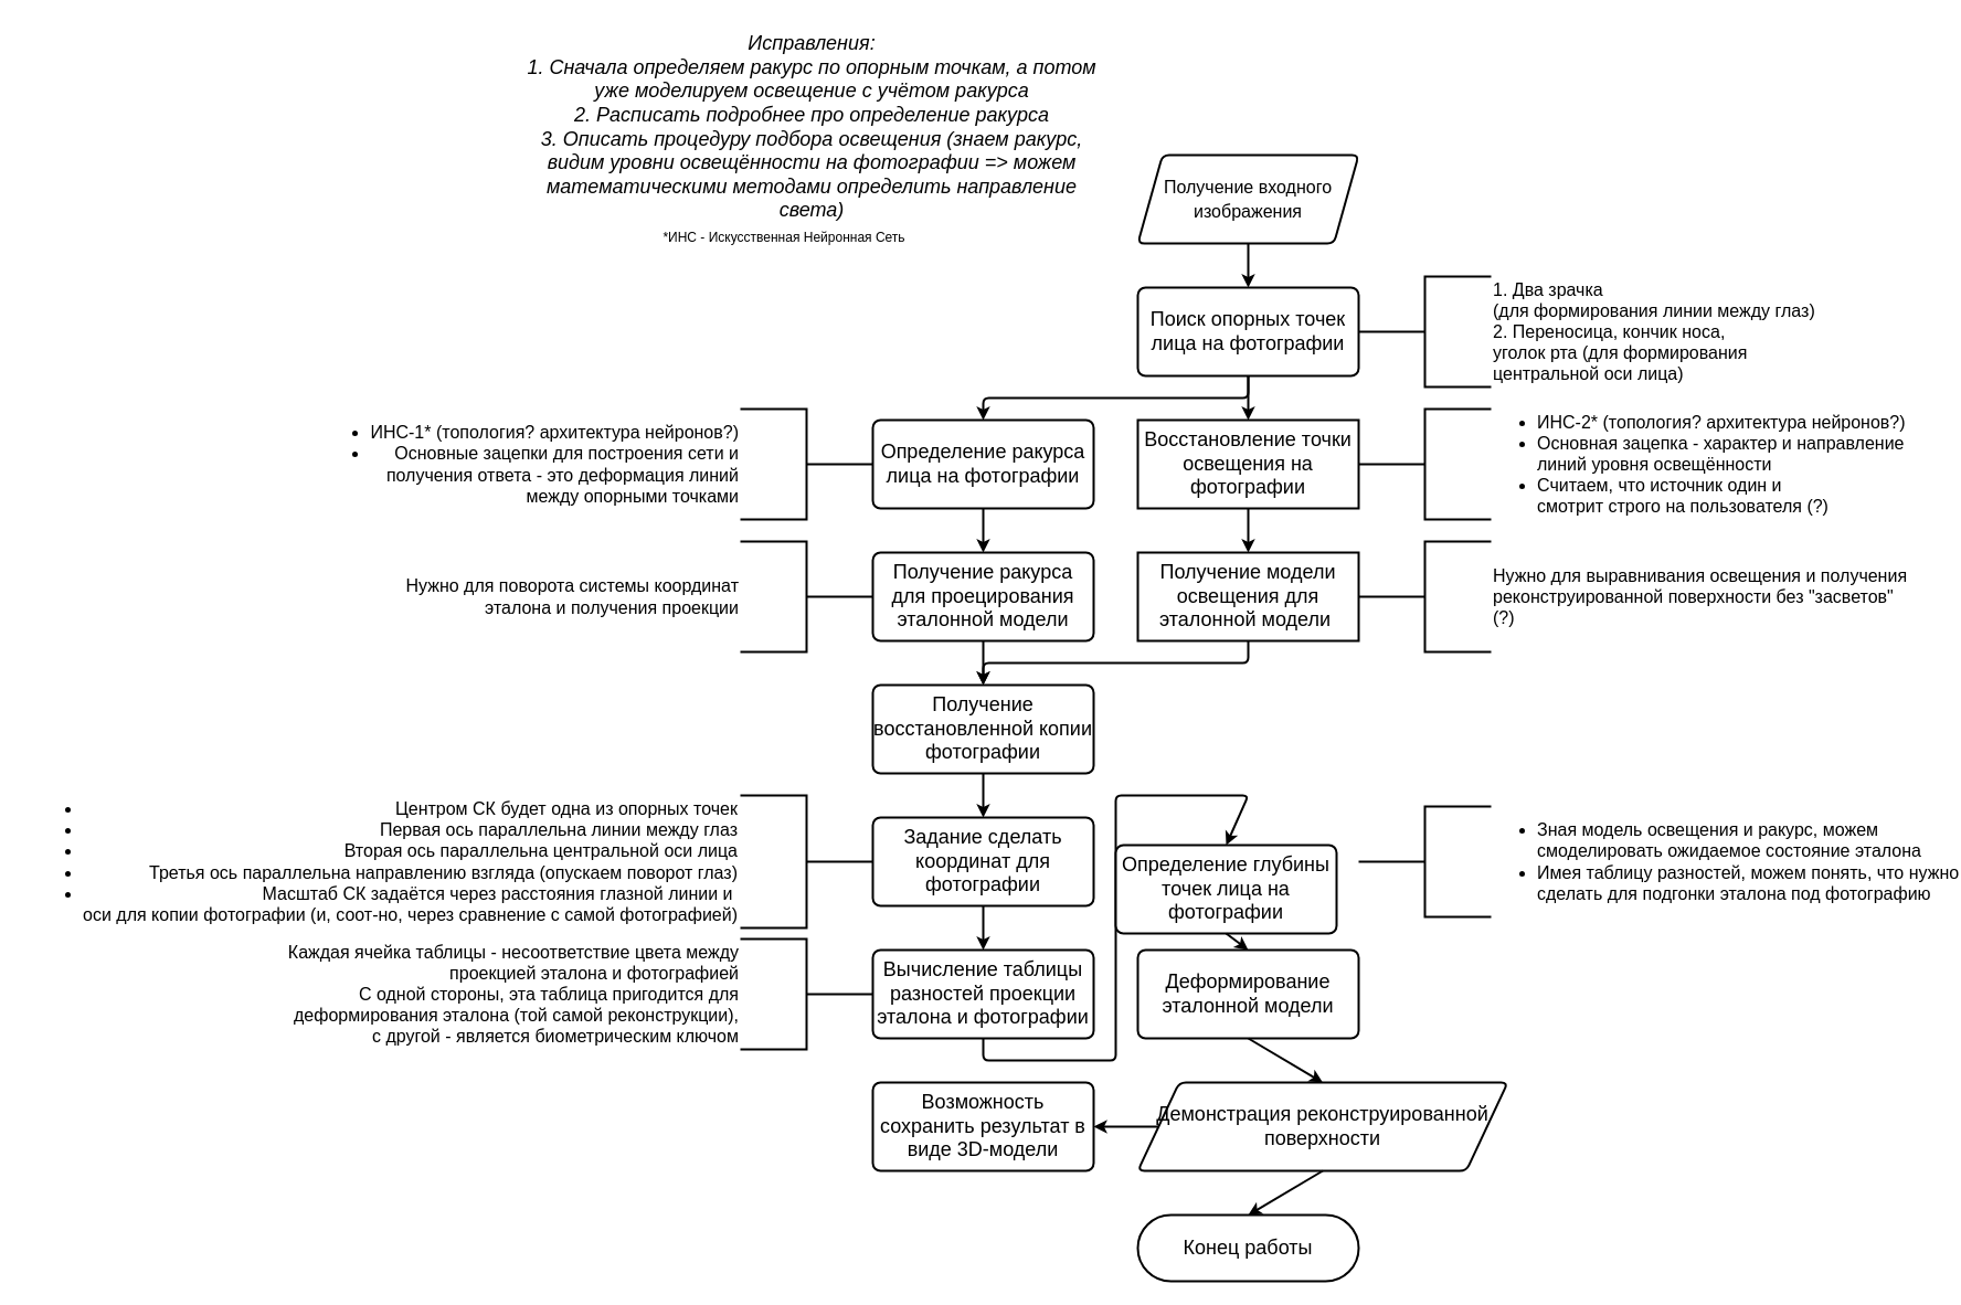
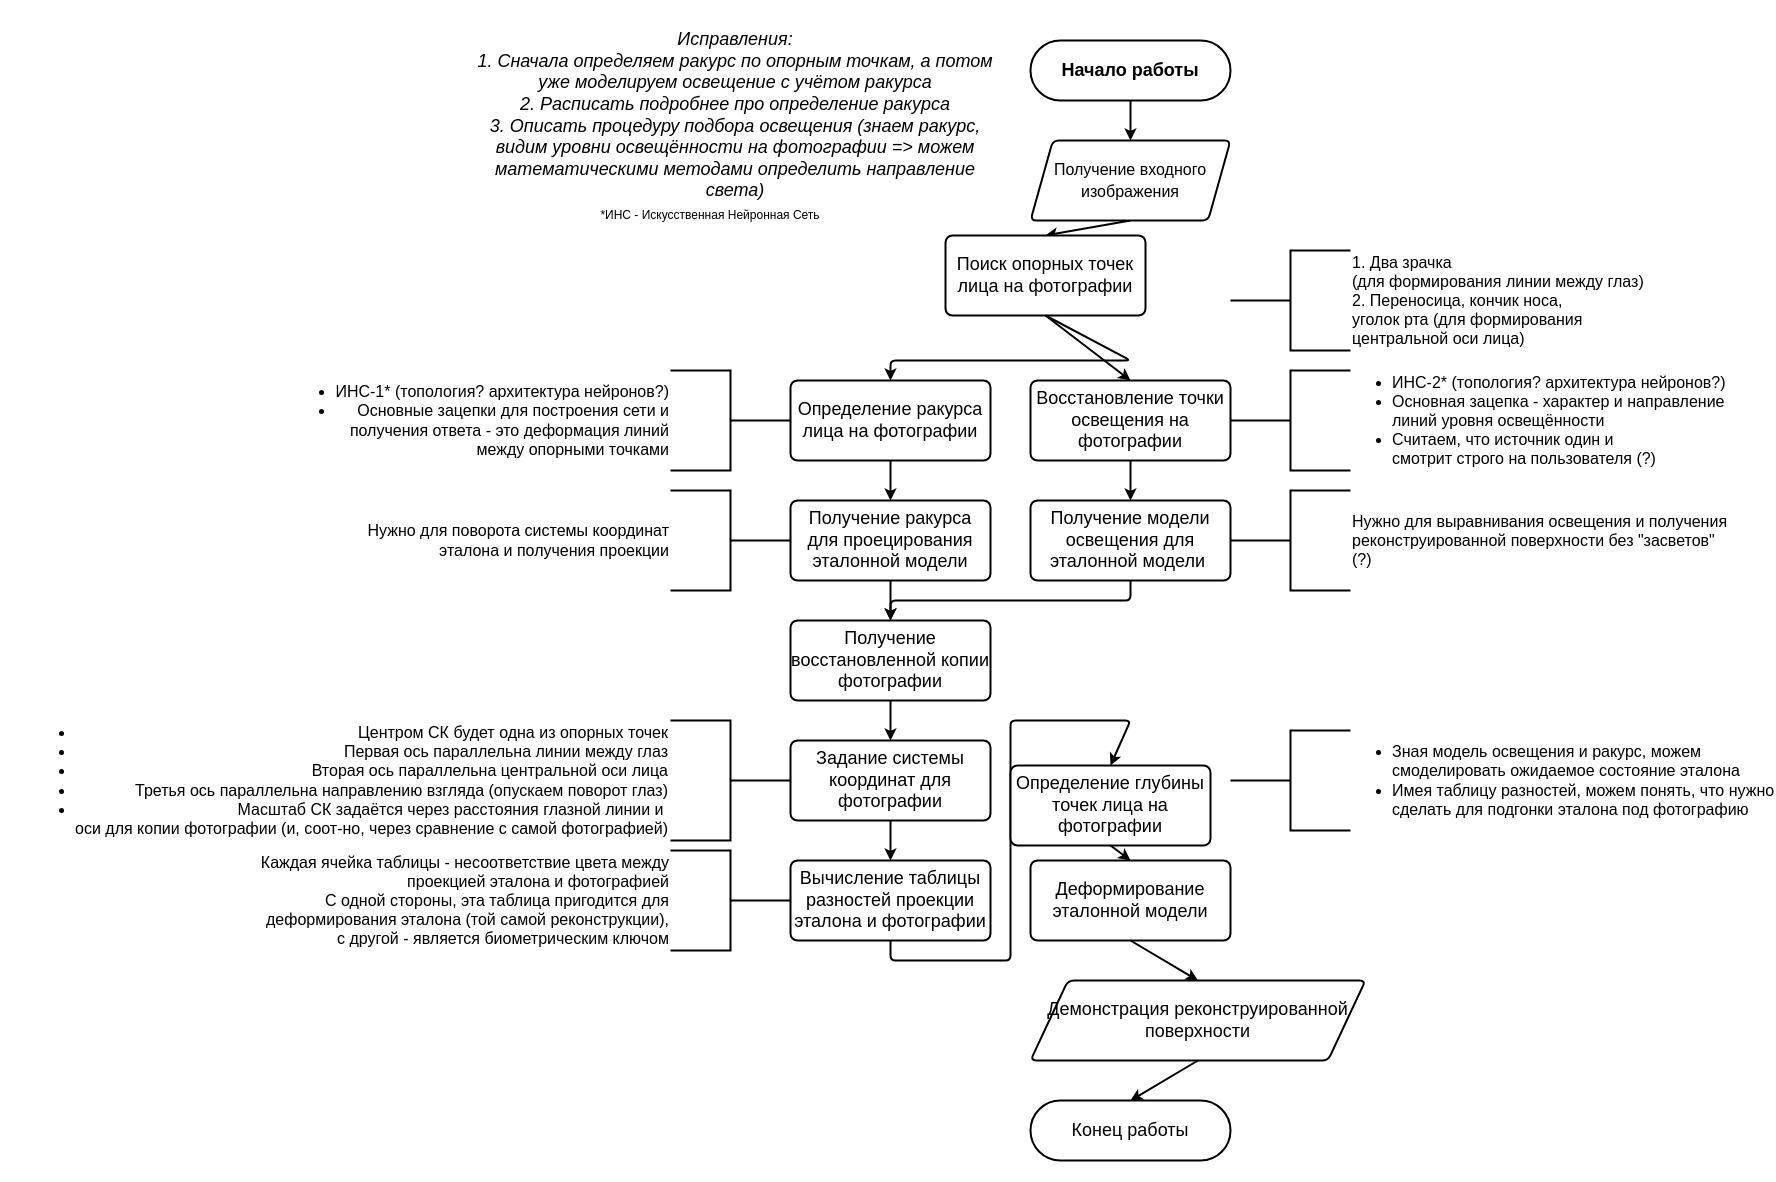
  <mxCell id="0" />
  <mxCell id="1" parent="0" />
+ <mxCell id="2" value="Начало работы&lt;br style=&quot;font-size: 18px;&quot;&gt;" style="rounded=1;whiteSpace=wrap;html=1;arcSize=50;fontSize=18;fontStyle=1;strokeWidth=2;" parent="1" vertex="1"><mxGeometry x="1030" y="40" width="200" height="60" as="geometry" /></mxCell>
+ <mxCell id="3" value="" style="endArrow=classic;html=1;fontSize=18;strokeWidth=2;exitX=0.5;exitY=1;exitDx=0;exitDy=0;exitPerimeter=0;entryX=0.5;entryY=0;entryDx=0;entryDy=0;" parent="1" source="2" target="5" edge="1"><mxGeometry width="50" height="50" relative="1" as="geometry"><mxPoint x="1140" y="420" as="sourcePoint" /><mxPoint x="1130" y="140" as="targetPoint" /></mxGeometry></mxCell>
  <mxCell id="4" value="" style="endArrow=classic;html=1;fontSize=18;strokeWidth=2;exitX=0.5;exitY=1;exitDx=0;exitDy=0;entryX=0.5;entryY=0;entryDx=0;entryDy=0;" parent="1" source="5" target="6" edge="1"><mxGeometry width="50" height="50" relative="1" as="geometry"><mxPoint x="1130" y="220" as="sourcePoint" /><mxPoint x="1130" y="260" as="targetPoint" /></mxGeometry></mxCell>
  <mxCell id="5" value="&#10;&#10;&lt;span style=&quot;font-family: helvetica; font-size: 16px; font-style: normal; letter-spacing: normal; text-align: center; text-indent: 0px; text-transform: none; word-spacing: 0px; display: inline; float: none;&quot;&gt;Получение входного изображения&lt;/span&gt;&#10;&#10;" style="shape=parallelogram;html=1;strokeWidth=2;perimeter=parallelogramPerimeter;whiteSpace=wrap;rounded=1;arcSize=12;size=0.112;fontSize=18;labelBackgroundColor=none;fontStyle=0" parent="1" vertex="1"><mxGeometry x="1030" y="140" width="200" height="80" as="geometry" /></mxCell>
- <mxCell id="6" value="&lt;span&gt;Поиск опорных точек лица на фотографии&lt;/span&gt;" style="rounded=1;whiteSpace=wrap;html=1;absoluteArcSize=1;arcSize=14;strokeWidth=2;fontSize=18;fontStyle=0" parent="1" vertex="1"><mxGeometry x="1030" y="260" width="200" height="80" as="geometry" /></mxCell>
+ <mxCell id="6" value="&lt;span&gt;Поиск опорных точек лица на фотографии&lt;/span&gt;" style="rounded=1;whiteSpace=wrap;html=1;absoluteArcSize=1;arcSize=14;strokeWidth=2;fontSize=18;fontStyle=0" parent="1" vertex="1"><mxGeometry x="945" y="235" width="200" height="80" as="geometry" /></mxCell>
  <mxCell id="7" value="1. Два зрачка &lt;br style=&quot;font-size: 16px&quot;&gt;(для формирования линии между глаз)&lt;br style=&quot;font-size: 16px&quot;&gt;2. Переносица, кончик носа, &lt;br&gt;уголок рта (для формирования &lt;br&gt;центральной оси лица)" style="strokeWidth=2;html=1;shape=mxgraph.flowchart.annotation_2;align=left;labelPosition=right;pointerEvents=1;labelBackgroundColor=none;fillColor=#ffffff;fontSize=16;fontColor=#000000;" parent="1" vertex="1"><mxGeometry x="1230" y="250" width="120" height="100" as="geometry" /></mxCell>
  <mxCell id="8" value="" style="endArrow=classic;html=1;fontSize=18;strokeWidth=2;entryX=0.5;entryY=0;entryDx=0;entryDy=0;exitX=0.5;exitY=1;exitDx=0;exitDy=0;arcSize=10;" parent="1" source="6" target="9" edge="1"><mxGeometry width="50" height="50" relative="1" as="geometry"><mxPoint x="1150" y="350" as="sourcePoint" /><mxPoint x="1130" y="380" as="targetPoint" /><Array as="points"><mxPoint x="1130" y="360" /><mxPoint x="890" y="360" /></Array></mxGeometry></mxCell>
  <mxCell id="9" value="&lt;span&gt;Определение ракурса лица на фотографии&lt;/span&gt;" style="rounded=1;whiteSpace=wrap;html=1;absoluteArcSize=1;arcSize=14;strokeWidth=2;fontSize=18;fontStyle=0" parent="1" vertex="1"><mxGeometry x="790" y="380" width="200" height="80" as="geometry" /></mxCell>
  <mxCell id="10" value="" style="endArrow=classic;html=1;fontSize=18;strokeWidth=2;entryX=0.5;entryY=0;entryDx=0;entryDy=0;exitX=0.5;exitY=1;exitDx=0;exitDy=0;" parent="1" source="6" target="11" edge="1"><mxGeometry width="50" height="50" relative="1" as="geometry"><mxPoint x="1130" y="460" as="sourcePoint" /><mxPoint x="1130" y="500" as="targetPoint" /></mxGeometry></mxCell>
- <mxCell id="11" value="Восстановление точки освещения на фотографии" style="whiteSpace=wrap;html=1;absoluteArcSize=1;arcSize=14;strokeWidth=2;fontSize=18;fontStyle=0;rounded=0;" parent="1" vertex="1"><mxGeometry x="1030" y="380" width="200" height="80" as="geometry" /></mxCell>
+ <mxCell id="11" value="Восстановление точки освещения на фотографии" style="rounded=1;whiteSpace=wrap;html=1;absoluteArcSize=1;arcSize=14;strokeWidth=2;fontSize=18;fontStyle=0" parent="1" vertex="1"><mxGeometry x="1030" y="380" width="200" height="80" as="geometry" /></mxCell>
  <mxCell id="12" value="&lt;ul&gt;&lt;li&gt;ИНС-1* (топология? архитектура нейронов?)&lt;/li&gt;&lt;li&gt;Основные зацепки для построения сети и&lt;br&gt;получения ответа - это деформация линий&lt;br&gt;между опорными точками&lt;/li&gt;&lt;/ul&gt;" style="strokeWidth=2;html=1;shape=mxgraph.flowchart.annotation_2;align=right;labelPosition=left;pointerEvents=1;labelBackgroundColor=none;fillColor=#ffffff;fontSize=16;fontColor=#000000;flipH=0;direction=west;verticalLabelPosition=middle;verticalAlign=middle;" parent="1" vertex="1"><mxGeometry x="670" y="370" width="120" height="100" as="geometry" /></mxCell>
  <mxCell id="13" value="&lt;ul&gt;&lt;li&gt;ИНС-2* (топология? архитектура нейронов?)&lt;/li&gt;&lt;li&gt;Основная зацепка - характер и направление&lt;br&gt;линий уровня освещённости&lt;/li&gt;&lt;li&gt;Считаем, что источник один и&lt;br&gt;смотрит строго на пользователя (?)&lt;/li&gt;&lt;/ul&gt;" style="strokeWidth=2;html=1;shape=mxgraph.flowchart.annotation_2;align=left;labelPosition=right;pointerEvents=1;labelBackgroundColor=none;fillColor=#ffffff;fontSize=16;fontColor=#000000;" parent="1" vertex="1"><mxGeometry x="1230" y="370" width="120" height="100" as="geometry" /></mxCell>
  <mxCell id="14" value="" style="endArrow=classic;html=1;fontSize=18;strokeWidth=2;entryX=0.5;entryY=0;entryDx=0;entryDy=0;exitX=0.5;exitY=1;exitDx=0;exitDy=0;arcSize=10;" parent="1" source="19" target="15" edge="1"><mxGeometry width="50" height="50" relative="1" as="geometry"><mxPoint x="1130" y="700" as="sourcePoint" /><mxPoint x="1130" y="740" as="targetPoint" /><Array as="points"><mxPoint x="1130" y="600" /><mxPoint x="890" y="600" /></Array></mxGeometry></mxCell>
  <mxCell id="15" value="Получение восстановленной копии фотографии" style="rounded=1;whiteSpace=wrap;html=1;absoluteArcSize=1;arcSize=14;strokeWidth=2;fontSize=18;fontStyle=0" parent="1" vertex="1"><mxGeometry x="790" y="620" width="200" height="80" as="geometry" /></mxCell>
  <mxCell id="16" value="" style="endArrow=classic;html=1;fontSize=18;strokeWidth=2;entryX=0.5;entryY=0;entryDx=0;entryDy=0;exitX=0.5;exitY=1;exitDx=0;exitDy=0;arcSize=10;" parent="1" source="9" target="17" edge="1"><mxGeometry width="50" height="50" relative="1" as="geometry"><mxPoint x="890" y="460" as="sourcePoint" /><mxPoint x="890" y="500" as="targetPoint" /></mxGeometry></mxCell>
  <mxCell id="17" value="Получение ракурса для проецирования эталонной модели" style="rounded=1;whiteSpace=wrap;html=1;absoluteArcSize=1;arcSize=14;strokeWidth=2;fontSize=18;fontStyle=0" parent="1" vertex="1"><mxGeometry x="790" y="500" width="200" height="80" as="geometry" /></mxCell>
  <mxCell id="18" value="" style="endArrow=classic;html=1;fontSize=18;strokeWidth=2;arcSize=10;exitX=0.5;exitY=1;exitDx=0;exitDy=0;entryX=0.5;entryY=0;entryDx=0;entryDy=0;" parent="1" source="11" target="19" edge="1"><mxGeometry width="50" height="50" relative="1" as="geometry"><mxPoint x="1150" y="585" as="sourcePoint" /><mxPoint x="860" y="610" as="targetPoint" /></mxGeometry></mxCell>
- <mxCell id="19" value="Получение модели освещения для эталонной модели&amp;nbsp;" style="whiteSpace=wrap;html=1;absoluteArcSize=1;arcSize=14;strokeWidth=2;fontSize=18;fontStyle=0;rounded=0;" parent="1" vertex="1"><mxGeometry x="1030" y="500" width="200" height="80" as="geometry" /></mxCell>
+ <mxCell id="19" value="Получение модели освещения для эталонной модели&amp;nbsp;" style="rounded=1;whiteSpace=wrap;html=1;absoluteArcSize=1;arcSize=14;strokeWidth=2;fontSize=18;fontStyle=0" parent="1" vertex="1"><mxGeometry x="1030" y="500" width="200" height="80" as="geometry" /></mxCell>
  <mxCell id="20" value="" style="endArrow=classic;html=1;fontSize=18;strokeWidth=2;entryX=0.5;entryY=0;entryDx=0;entryDy=0;exitX=0.5;exitY=1;exitDx=0;exitDy=0;arcSize=10;" parent="1" source="17" target="15" edge="1"><mxGeometry width="50" height="50" relative="1" as="geometry"><mxPoint x="1140" y="710" as="sourcePoint" /><mxPoint x="1140" y="750" as="targetPoint" /></mxGeometry></mxCell>
  <mxCell id="21" value="" style="endArrow=classic;html=1;fontSize=18;strokeWidth=2;exitX=0.5;exitY=1;exitDx=0;exitDy=0;entryX=0.5;entryY=0;entryDx=0;entryDy=0;" parent="1" source="15" target="25" edge="1"><mxGeometry width="50" height="50" relative="1" as="geometry"><mxPoint x="910" y="710" as="sourcePoint" /><mxPoint x="896" y="769" as="targetPoint" /></mxGeometry></mxCell>
  <mxCell id="22" value="Вычисление таблицы&lt;br&gt;разностей проекции эталона и&amp;nbsp;фотографии" style="rounded=1;whiteSpace=wrap;html=1;absoluteArcSize=1;arcSize=14;strokeWidth=2;fontSize=18;fontStyle=0" parent="1" vertex="1"><mxGeometry x="790" y="860" width="200" height="80" as="geometry" /></mxCell>
  <mxCell id="23" value="" style="endArrow=classic;html=1;fontSize=18;strokeWidth=2;exitX=0.5;exitY=1;exitDx=0;exitDy=0;entryX=0.5;entryY=0;entryDx=0;entryDy=0;arcSize=10;" parent="1" source="22" target="38" edge="1"><mxGeometry width="50" height="50" relative="1" as="geometry"><mxPoint x="910" y="939" as="sourcePoint" /><mxPoint x="890" y="980" as="targetPoint" /><Array as="points"><mxPoint x="890" y="960" /><mxPoint x="1010" y="960" /><mxPoint x="1010" y="720" /><mxPoint x="1130" y="720" /></Array></mxGeometry></mxCell>
  <mxCell id="24" value="Деформирование эталонной модели" style="rounded=1;whiteSpace=wrap;html=1;absoluteArcSize=1;arcSize=14;strokeWidth=2;fontSize=18;fontStyle=0" parent="1" vertex="1"><mxGeometry x="1030" y="860" width="200" height="80" as="geometry" /></mxCell>
- <mxCell id="25" value="Задание сделать координат для фотографии" style="rounded=1;whiteSpace=wrap;html=1;absoluteArcSize=1;arcSize=14;strokeWidth=2;fontSize=18;fontStyle=0" parent="1" vertex="1"><mxGeometry x="790" y="740" width="200" height="80" as="geometry" /></mxCell>
+ <mxCell id="25" value="Задание системы координат для фотографии" style="rounded=1;whiteSpace=wrap;html=1;absoluteArcSize=1;arcSize=14;strokeWidth=2;fontSize=18;fontStyle=0" parent="1" vertex="1"><mxGeometry x="790" y="740" width="200" height="80" as="geometry" /></mxCell>
  <mxCell id="26" value="" style="endArrow=classic;html=1;fontSize=18;strokeWidth=2;entryX=0.5;entryY=0;entryDx=0;entryDy=0;exitX=0.5;exitY=1;exitDx=0;exitDy=0;" parent="1" source="25" target="22" edge="1"><mxGeometry width="50" height="50" relative="1" as="geometry"><mxPoint x="900" y="950" as="sourcePoint" /><mxPoint x="900" y="990" as="targetPoint" /></mxGeometry></mxCell>
  <mxCell id="27" value="" style="strokeWidth=2;html=1;shape=mxgraph.flowchart.annotation_2;align=right;labelPosition=left;pointerEvents=1;labelBackgroundColor=none;fillColor=#ffffff;fontSize=16;fontColor=#000000;verticalLabelPosition=middle;verticalAlign=middle;flipH=1;" parent="1" vertex="1"><mxGeometry x="670" y="720" width="120" height="120" as="geometry" /></mxCell>
  <mxCell id="28" value="Каждая ячейка таблицы - несоответствие цвета между&lt;br&gt;проекцией эталона и фотографией&lt;br&gt;С одной стороны, эта таблица пригодится для&lt;br&gt;деформирования эталона (той самой реконструкции),&lt;br&gt;с другой - является биометрическим ключом" style="strokeWidth=2;html=1;shape=mxgraph.flowchart.annotation_2;align=right;labelPosition=left;pointerEvents=1;labelBackgroundColor=none;fillColor=#ffffff;fontSize=16;fontColor=#000000;flipH=1;verticalLabelPosition=middle;verticalAlign=middle;" parent="1" vertex="1"><mxGeometry x="670" y="850" width="120" height="100" as="geometry" /></mxCell>
  <mxCell id="29" value="Нужно для выравнивания освещения и получения&lt;br&gt;реконструированной поверхности без &quot;засветов&quot; &lt;br&gt;(?)" style="strokeWidth=2;html=1;shape=mxgraph.flowchart.annotation_2;align=left;labelPosition=right;pointerEvents=1;labelBackgroundColor=none;fillColor=#ffffff;fontSize=16;fontColor=#000000;" parent="1" vertex="1"><mxGeometry x="1230" y="490" width="120" height="100" as="geometry" /></mxCell>
  <mxCell id="30" value="Нужно для поворота системы координат&lt;br&gt;эталона и получения проекции" style="strokeWidth=2;html=1;shape=mxgraph.flowchart.annotation_2;align=right;labelPosition=left;pointerEvents=1;labelBackgroundColor=none;fillColor=#ffffff;fontSize=16;fontColor=#000000;flipH=0;direction=west;verticalLabelPosition=middle;verticalAlign=middle;" parent="1" vertex="1"><mxGeometry x="670" y="490" width="120" height="100" as="geometry" /></mxCell>
  <mxCell id="31" value="*&lt;span style=&quot;color: rgb(0 , 0 , 0) ; font-family: &amp;#34;helvetica&amp;#34; ; font-size: 12px ; font-style: normal ; font-weight: 400 ; letter-spacing: normal ; text-align: center ; text-indent: 0px ; text-transform: none ; word-spacing: 0px ; display: inline ; float: none&quot;&gt;ИНС - Искусственная Нейронная Сеть&lt;/span&gt;" style="text;html=1;strokeColor=none;fillColor=none;align=center;verticalAlign=middle;whiteSpace=wrap;rounded=0;labelBackgroundColor=none;" parent="1" vertex="1"><mxGeometry x="580" y="200" width="260" height="30" as="geometry" /></mxCell>
  <mxCell id="32" value="" style="endArrow=classic;html=1;fontSize=18;strokeWidth=2;exitX=0.5;exitY=1;exitDx=0;exitDy=0;exitPerimeter=0;entryX=0.5;entryY=0;entryDx=0;entryDy=0;" parent="1" target="33" edge="1"><mxGeometry width="50" height="50" relative="1" as="geometry"><mxPoint x="1130" y="940" as="sourcePoint" /><mxPoint x="1130" y="980" as="targetPoint" /></mxGeometry></mxCell>
  <mxCell id="33" value="Демонстрация реконструированной поверхности" style="shape=parallelogram;html=1;strokeWidth=2;perimeter=parallelogramPerimeter;whiteSpace=wrap;rounded=1;arcSize=12;size=0.112;fontSize=18;labelBackgroundColor=none;fontStyle=0" parent="1" vertex="1"><mxGeometry x="1030" y="980" width="335" height="80" as="geometry" /></mxCell>
  <mxCell id="34" value="Конец работы" style="rounded=1;whiteSpace=wrap;html=1;arcSize=50;fontSize=18;fontStyle=0;strokeWidth=2;" parent="1" vertex="1"><mxGeometry x="1030" y="1100" width="200" height="60" as="geometry" /></mxCell>
  <mxCell id="35" value="" style="endArrow=classic;html=1;fontSize=18;strokeWidth=2;exitX=0.5;exitY=1;exitDx=0;exitDy=0;entryX=0.5;entryY=0;entryDx=0;entryDy=0;" parent="1" source="33" target="34" edge="1"><mxGeometry width="50" height="50" relative="1" as="geometry"><mxPoint x="1140" y="950" as="sourcePoint" /><mxPoint x="1140" y="990" as="targetPoint" /></mxGeometry></mxCell>
- <mxCell id="36" value="Возможность сохранить результат в виде 3D-модели" style="rounded=1;whiteSpace=wrap;html=1;absoluteArcSize=1;arcSize=14;strokeWidth=2;fontSize=18;fontStyle=0" parent="1" vertex="1"><mxGeometry x="790" y="980" width="200" height="80" as="geometry" /></mxCell>
- <mxCell id="37" value="" style="endArrow=classic;html=1;fontSize=18;strokeWidth=2;exitX=0;exitY=0.5;exitDx=0;exitDy=0;entryX=1;entryY=0.5;entryDx=0;entryDy=0;" parent="1" source="33" target="36" edge="1"><mxGeometry width="50" height="50" relative="1" as="geometry"><mxPoint x="1140" y="950" as="sourcePoint" /><mxPoint x="1140" y="990" as="targetPoint" /></mxGeometry></mxCell>
  <mxCell id="38" value="Определение глубины точек лица на фотографии" style="rounded=1;whiteSpace=wrap;html=1;absoluteArcSize=1;arcSize=14;strokeWidth=2;fontSize=18;fontStyle=0" parent="1" vertex="1"><mxGeometry x="1010" y="765" width="200" height="80" as="geometry" /></mxCell>
  <mxCell id="39" value="" style="endArrow=classic;html=1;fontSize=18;strokeWidth=2;exitX=0.5;exitY=1;exitDx=0;exitDy=0;" parent="1" source="38" edge="1"><mxGeometry width="50" height="50" relative="1" as="geometry"><mxPoint x="1150" y="819" as="sourcePoint" /><mxPoint x="1130" y="860" as="targetPoint" /></mxGeometry></mxCell>
  <mxCell id="40" value="&lt;ul&gt;&lt;li&gt;Зная модель освещения и ракурс, можем&lt;br&gt;смоделировать ожидаемое состояние эталона&lt;/li&gt;&lt;li&gt;Имея таблицу разностей, можем понять, что нужно&lt;br&gt;сделать для подгонки эталона под фотографию&lt;/li&gt;&lt;/ul&gt;" style="strokeWidth=2;html=1;shape=mxgraph.flowchart.annotation_2;align=left;labelPosition=right;pointerEvents=1;labelBackgroundColor=none;fillColor=#ffffff;fontSize=16;fontColor=#000000;" parent="1" vertex="1"><mxGeometry x="1230" y="730" width="120" height="100" as="geometry" /></mxCell>
  <mxCell id="41" value="&lt;ul style=&quot;font-size: 16px&quot;&gt;&lt;li&gt;Центром СК будет одна из опорных точек&lt;/li&gt;&lt;li&gt;Первая ось параллельна линии между глаз&lt;/li&gt;&lt;li&gt;Вторая ось параллельна центральной оси лица&lt;/li&gt;&lt;li&gt;Третья ось параллельна направлению взгляда (опускаем поворот глаз)&lt;/li&gt;&lt;li&gt;&lt;div&gt;Масштаб СК задаётся через расстояния глазной линии и&amp;nbsp;&lt;/div&gt;&lt;div&gt;оси для копии фотографии (и, соот-но, через сравнение с самой фотографией)&lt;/div&gt;&lt;/li&gt;&lt;/ul&gt;" style="text;html=1;strokeColor=none;fillColor=none;align=right;verticalAlign=middle;whiteSpace=wrap;rounded=0;labelBackgroundColor=none;fontSize=18;" parent="1" vertex="1"><mxGeometry x="20" y="720" width="650" height="120" as="geometry" /></mxCell>
  <mxCell id="42" value="Исправления:&lt;br style=&quot;font-size: 18px;&quot;&gt;1. Сначала определяем ракурс по опорным точкам, а потом уже моделируем освещение с учётом ракурса&lt;br style=&quot;font-size: 18px;&quot;&gt;2. Расписать подробнее про определение ракурса&lt;br style=&quot;font-size: 18px;&quot;&gt;3. Описать процедуру подбора освещения (знаем ракурс, видим уровни освещённости на фотографии =&amp;gt; можем математическими методами определить направление света)&lt;br style=&quot;font-size: 18px;&quot;&gt;" style="text;html=1;strokeColor=none;fillColor=none;align=center;verticalAlign=middle;whiteSpace=wrap;rounded=0;fontStyle=2;fontSize=18;" vertex="1" parent="1"><mxGeometry x="470" y="20" width="530" height="190" as="geometry" /></mxCell>
